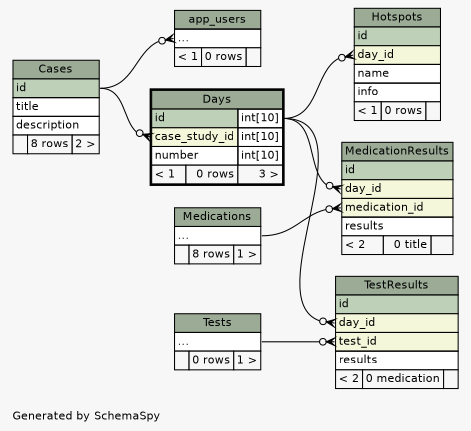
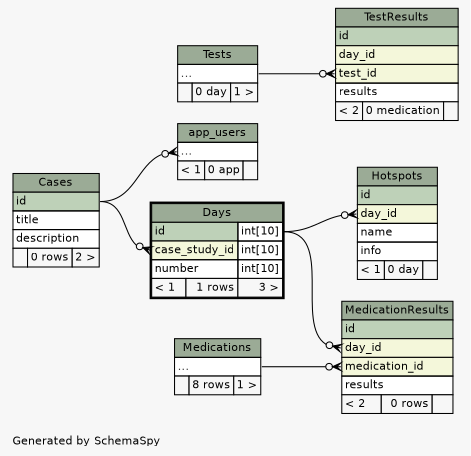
  digraph {
    bgcolor="#f7f7f7"
    fontname=Helvetica
    fontsize=11
    label="\nGenerated by SchemaSpy"
    labeljust=l
    nodesep=0.18
    rankdir=RL
    ranksep=0.46
    node [fontname=Helvetica fontsize=11 shape=plaintext]
    edge [arrowhead=none arrowsize=0.8 arrowtail=crowodot dir=back headport="id.type:e" tailport="day_id:w"]
-   n1 [label=<     <TABLE BORDER="0" CELLBORDER="1" CELLSPACING="0" BGCOLOR="#ffffff">       <TR><TD COLSPAN="3" BGCOLOR="#9bab96" ALIGN="CENTER">app_users</TD></TR>       <TR><TD PORT="elipses" COLSPAN="3" ALIGN="LEFT">...</TD></TR>       <TR><TD ALIGN="LEFT" BGCOLOR="#f7f7f7">&lt; 1</TD><TD ALIGN="RIGHT" BGCOLOR="#f7f7f7">0 rows</TD><TD ALIGN="RIGHT" BGCOLOR="#f7f7f7">  </TD></TR>     </TABLE>>]
-   n2 [label=<     <TABLE BORDER="0" CELLBORDER="1" CELLSPACING="0" BGCOLOR="#ffffff">       <TR><TD COLSPAN="3" BGCOLOR="#9bab96" ALIGN="CENTER">Cases</TD></TR>       <TR><TD PORT="id" COLSPAN="3" BGCOLOR="#bed1b8" ALIGN="LEFT">id</TD></TR>       <TR><TD PORT="title" COLSPAN="3" ALIGN="LEFT">title</TD></TR>       <TR><TD PORT="description" COLSPAN="3" ALIGN="LEFT">description</TD></TR>       <TR><TD ALIGN="LEFT" BGCOLOR="#f7f7f7">  </TD><TD ALIGN="RIGHT" BGCOLOR="#f7f7f7">8 rows</TD><TD ALIGN="RIGHT" BGCOLOR="#f7f7f7">2 &gt;</TD></TR>     </TABLE>>]
-   n3 [label=<     <TABLE BORDER="2" CELLBORDER="1" CELLSPACING="0" BGCOLOR="#ffffff">       <TR><TD COLSPAN="3" BGCOLOR="#9bab96" ALIGN="CENTER">Days</TD></TR>       <TR><TD PORT="id" COLSPAN="2" BGCOLOR="#bed1b8" ALIGN="LEFT">id</TD><TD PORT="id.type" ALIGN="LEFT">int[10]</TD></TR>       <TR><TD PORT="case_study_id" COLSPAN="2" BGCOLOR="#f4f7da" ALIGN="LEFT">case_study_id</TD><TD PORT="case_study_id.type" ALIGN="LEFT">int[10]</TD></TR>       <TR><TD PORT="number" COLSPAN="2" ALIGN="LEFT">number</TD><TD PORT="number.type" ALIGN="LEFT">int[10]</TD></TR>       <TR><TD ALIGN="LEFT" BGCOLOR="#f7f7f7">&lt; 1</TD><TD ALIGN="RIGHT" BGCOLOR="#f7f7f7">0 rows</TD><TD ALIGN="RIGHT" BGCOLOR="#f7f7f7">3 &gt;</TD></TR>     </TABLE>>]
-   n4 [label=<     <TABLE BORDER="0" CELLBORDER="1" CELLSPACING="0" BGCOLOR="#ffffff">       <TR><TD COLSPAN="3" BGCOLOR="#9bab96" ALIGN="CENTER">Hotspots</TD></TR>       <TR><TD PORT="id" COLSPAN="3" BGCOLOR="#bed1b8" ALIGN="LEFT">id</TD></TR>       <TR><TD PORT="day_id" COLSPAN="3" BGCOLOR="#f4f7da" ALIGN="LEFT">day_id</TD></TR>       <TR><TD PORT="name" COLSPAN="3" ALIGN="LEFT">name</TD></TR>       <TR><TD PORT="info" COLSPAN="3" ALIGN="LEFT">info</TD></TR>       <TR><TD ALIGN="LEFT" BGCOLOR="#f7f7f7">&lt; 1</TD><TD ALIGN="RIGHT" BGCOLOR="#f7f7f7">0 rows</TD><TD ALIGN="RIGHT" BGCOLOR="#f7f7f7">  </TD></TR>     </TABLE>>]
-   n5 [label=<     <TABLE BORDER="0" CELLBORDER="1" CELLSPACING="0" BGCOLOR="#ffffff">       <TR><TD COLSPAN="3" BGCOLOR="#9bab96" ALIGN="CENTER">MedicationResults</TD></TR>       <TR><TD PORT="id" COLSPAN="3" BGCOLOR="#bed1b8" ALIGN="LEFT">id</TD></TR>       <TR><TD PORT="day_id" COLSPAN="3" BGCOLOR="#f4f7da" ALIGN="LEFT">day_id</TD></TR>       <TR><TD PORT="medication_id" COLSPAN="3" BGCOLOR="#f4f7da" ALIGN="LEFT">medication_id</TD></TR>       <TR><TD PORT="results" COLSPAN="3" ALIGN="LEFT">results</TD></TR>       <TR><TD ALIGN="LEFT" BGCOLOR="#f7f7f7">&lt; 2</TD><TD ALIGN="RIGHT" BGCOLOR="#f7f7f7">0 title</TD><TD ALIGN="RIGHT" BGCOLOR="#f7f7f7">  </TD></TR>     </TABLE>>]
+   n1 [label=<     <TABLE BORDER="0" CELLBORDER="1" CELLSPACING="0" BGCOLOR="#ffffff">       <TR><TD COLSPAN="3" BGCOLOR="#9bab96" ALIGN="CENTER">app_users</TD></TR>       <TR><TD PORT="elipses" COLSPAN="3" ALIGN="LEFT">...</TD></TR>       <TR><TD ALIGN="LEFT" BGCOLOR="#f7f7f7">&lt; 1</TD><TD ALIGN="RIGHT" BGCOLOR="#f7f7f7">0 app</TD><TD ALIGN="RIGHT" BGCOLOR="#f7f7f7">  </TD></TR>     </TABLE>>]
+   n2 [label=<     <TABLE BORDER="0" CELLBORDER="1" CELLSPACING="0" BGCOLOR="#ffffff">       <TR><TD COLSPAN="3" BGCOLOR="#9bab96" ALIGN="CENTER">Cases</TD></TR>       <TR><TD PORT="id" COLSPAN="3" BGCOLOR="#bed1b8" ALIGN="LEFT">id</TD></TR>       <TR><TD PORT="title" COLSPAN="3" ALIGN="LEFT">title</TD></TR>       <TR><TD PORT="description" COLSPAN="3" ALIGN="LEFT">description</TD></TR>       <TR><TD ALIGN="LEFT" BGCOLOR="#f7f7f7">  </TD><TD ALIGN="RIGHT" BGCOLOR="#f7f7f7">0 rows</TD><TD ALIGN="RIGHT" BGCOLOR="#f7f7f7">2 &gt;</TD></TR>     </TABLE>>]
+   n3 [label=<     <TABLE BORDER="2" CELLBORDER="1" CELLSPACING="0" BGCOLOR="#ffffff">       <TR><TD COLSPAN="3" BGCOLOR="#9bab96" ALIGN="CENTER">Days</TD></TR>       <TR><TD PORT="id" COLSPAN="2" BGCOLOR="#bed1b8" ALIGN="LEFT">id</TD><TD PORT="id.type" ALIGN="LEFT">int[10]</TD></TR>       <TR><TD PORT="case_study_id" COLSPAN="2" BGCOLOR="#f4f7da" ALIGN="LEFT">case_study_id</TD><TD PORT="case_study_id.type" ALIGN="LEFT">int[10]</TD></TR>       <TR><TD PORT="number" COLSPAN="2" ALIGN="LEFT">number</TD><TD PORT="number.type" ALIGN="LEFT">int[10]</TD></TR>       <TR><TD ALIGN="LEFT" BGCOLOR="#f7f7f7">&lt; 1</TD><TD ALIGN="RIGHT" BGCOLOR="#f7f7f7">1 rows</TD><TD ALIGN="RIGHT" BGCOLOR="#f7f7f7">3 &gt;</TD></TR>     </TABLE>>]
+   n4 [label=<     <TABLE BORDER="0" CELLBORDER="1" CELLSPACING="0" BGCOLOR="#ffffff">       <TR><TD COLSPAN="3" BGCOLOR="#9bab96" ALIGN="CENTER">Hotspots</TD></TR>       <TR><TD PORT="id" COLSPAN="3" BGCOLOR="#bed1b8" ALIGN="LEFT">id</TD></TR>       <TR><TD PORT="day_id" COLSPAN="3" BGCOLOR="#f4f7da" ALIGN="LEFT">day_id</TD></TR>       <TR><TD PORT="name" COLSPAN="3" ALIGN="LEFT">name</TD></TR>       <TR><TD PORT="info" COLSPAN="3" ALIGN="LEFT">info</TD></TR>       <TR><TD ALIGN="LEFT" BGCOLOR="#f7f7f7">&lt; 1</TD><TD ALIGN="RIGHT" BGCOLOR="#f7f7f7">0 day</TD><TD ALIGN="RIGHT" BGCOLOR="#f7f7f7">  </TD></TR>     </TABLE>>]
+   n5 [label=<     <TABLE BORDER="0" CELLBORDER="1" CELLSPACING="0" BGCOLOR="#ffffff">       <TR><TD COLSPAN="3" BGCOLOR="#9bab96" ALIGN="CENTER">MedicationResults</TD></TR>       <TR><TD PORT="id" COLSPAN="3" BGCOLOR="#bed1b8" ALIGN="LEFT">id</TD></TR>       <TR><TD PORT="day_id" COLSPAN="3" BGCOLOR="#f4f7da" ALIGN="LEFT">day_id</TD></TR>       <TR><TD PORT="medication_id" COLSPAN="3" BGCOLOR="#f4f7da" ALIGN="LEFT">medication_id</TD></TR>       <TR><TD PORT="results" COLSPAN="3" ALIGN="LEFT">results</TD></TR>       <TR><TD ALIGN="LEFT" BGCOLOR="#f7f7f7">&lt; 2</TD><TD ALIGN="RIGHT" BGCOLOR="#f7f7f7">0 rows</TD><TD ALIGN="RIGHT" BGCOLOR="#f7f7f7">  </TD></TR>     </TABLE>>]
    n6 [label=<     <TABLE BORDER="0" CELLBORDER="1" CELLSPACING="0" BGCOLOR="#ffffff">       <TR><TD COLSPAN="3" BGCOLOR="#9bab96" ALIGN="CENTER">Medications</TD></TR>       <TR><TD PORT="elipses" COLSPAN="3" ALIGN="LEFT">...</TD></TR>       <TR><TD ALIGN="LEFT" BGCOLOR="#f7f7f7">  </TD><TD ALIGN="RIGHT" BGCOLOR="#f7f7f7">8 rows</TD><TD ALIGN="RIGHT" BGCOLOR="#f7f7f7">1 &gt;</TD></TR>     </TABLE>>]
    n7 [label=<     <TABLE BORDER="0" CELLBORDER="1" CELLSPACING="0" BGCOLOR="#ffffff">       <TR><TD COLSPAN="3" BGCOLOR="#9bab96" ALIGN="CENTER">TestResults</TD></TR>       <TR><TD PORT="id" COLSPAN="3" BGCOLOR="#bed1b8" ALIGN="LEFT">id</TD></TR>       <TR><TD PORT="day_id" COLSPAN="3" BGCOLOR="#f4f7da" ALIGN="LEFT">day_id</TD></TR>       <TR><TD PORT="test_id" COLSPAN="3" BGCOLOR="#f4f7da" ALIGN="LEFT">test_id</TD></TR>       <TR><TD PORT="results" COLSPAN="3" ALIGN="LEFT">results</TD></TR>       <TR><TD ALIGN="LEFT" BGCOLOR="#f7f7f7">&lt; 2</TD><TD ALIGN="RIGHT" BGCOLOR="#f7f7f7">0 medication</TD><TD ALIGN="RIGHT" BGCOLOR="#f7f7f7">  </TD></TR>     </TABLE>>]
-   n8 [label=<     <TABLE BORDER="0" CELLBORDER="1" CELLSPACING="0" BGCOLOR="#ffffff">       <TR><TD COLSPAN="3" BGCOLOR="#9bab96" ALIGN="CENTER">Tests</TD></TR>       <TR><TD PORT="elipses" COLSPAN="3" ALIGN="LEFT">...</TD></TR>       <TR><TD ALIGN="LEFT" BGCOLOR="#f7f7f7">  </TD><TD ALIGN="RIGHT" BGCOLOR="#f7f7f7">0 rows</TD><TD ALIGN="RIGHT" BGCOLOR="#f7f7f7">1 &gt;</TD></TR>     </TABLE>>]
+   n8 [label=<     <TABLE BORDER="0" CELLBORDER="1" CELLSPACING="0" BGCOLOR="#ffffff">       <TR><TD COLSPAN="3" BGCOLOR="#9bab96" ALIGN="CENTER">Tests</TD></TR>       <TR><TD PORT="elipses" COLSPAN="3" ALIGN="LEFT">...</TD></TR>       <TR><TD ALIGN="LEFT" BGCOLOR="#f7f7f7">  </TD><TD ALIGN="RIGHT" BGCOLOR="#f7f7f7">0 day</TD><TD ALIGN="RIGHT" BGCOLOR="#f7f7f7">1 &gt;</TD></TR>     </TABLE>>]
    n1 -> n2 [headport="id:e" tailport="elipses:w"]
    n3 -> n2 [headport="id:e" tailport="case_study_id:w"]
    n4 -> n3
    n5 -> n3
    n5 -> n6 [headport="elipses:e" tailport="medication_id:w"]
-   n7 -> n3
    n7 -> n8 [headport="elipses:e" tailport="test_id:w"]
  }
